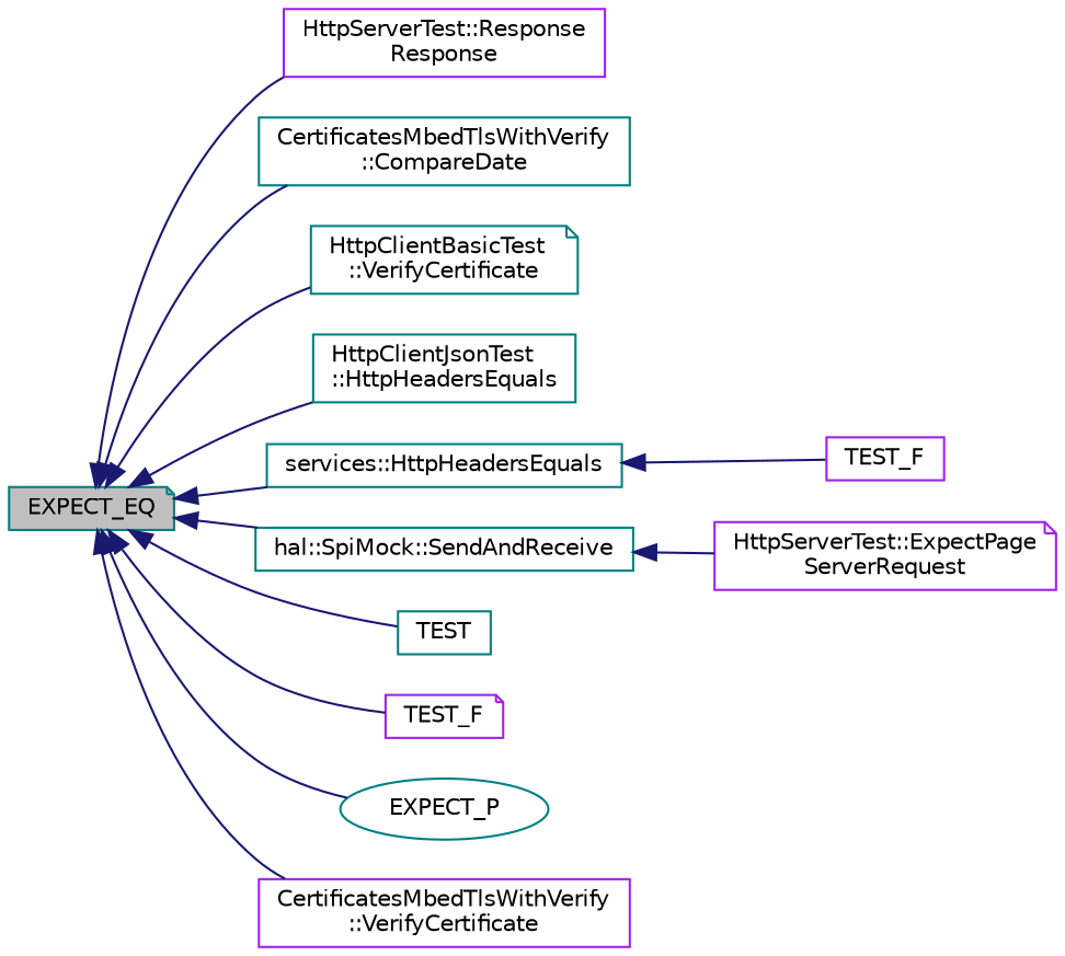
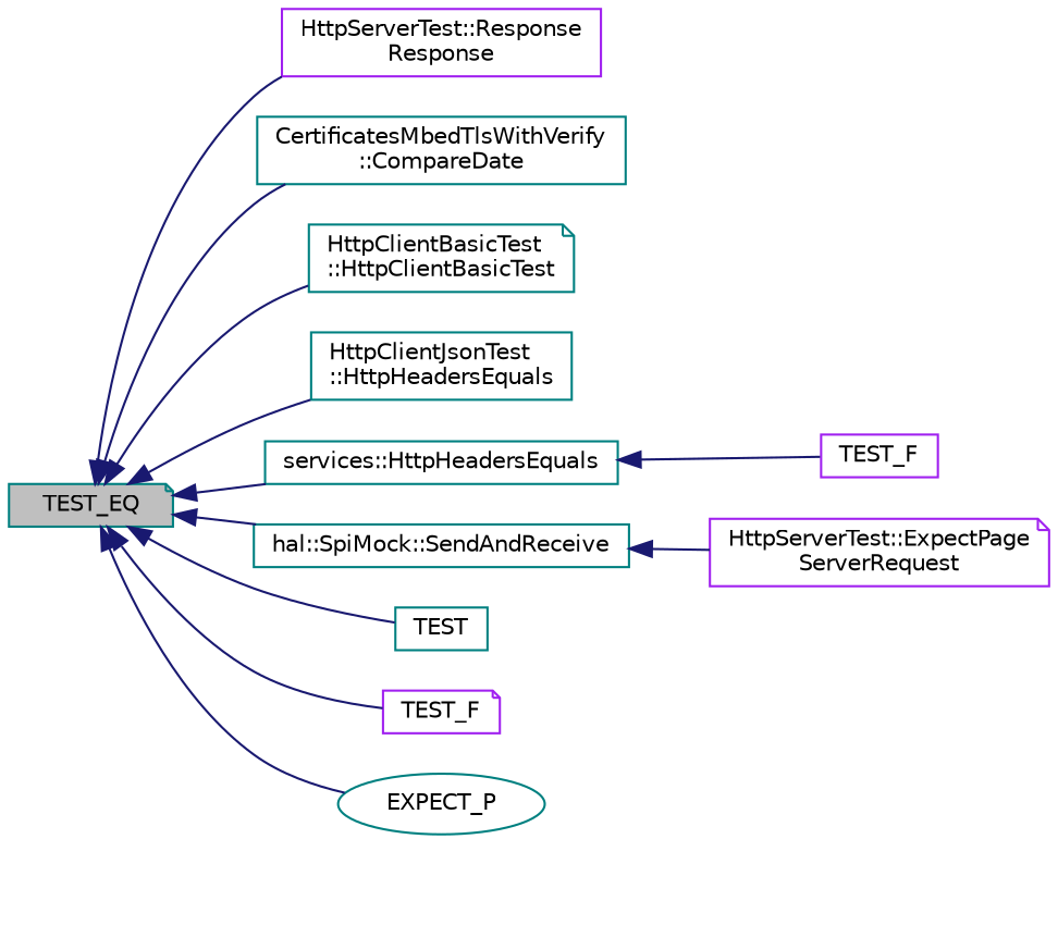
  digraph {
    rankdir=LR
    node [color=teal fillcolor=white fontname=Helvetica fontsize=10 shape=box style=filled]
    edge [color=midnightblue dir=back fontname=Helvetica fontsize=10 labelfontname=Helvetica labelfontsize=10 style=solid]
-   n1 [fillcolor=grey75 fontcolor=black height=0.2 label=EXPECT_EQ shape=note width=0.4]
+   n1 [fillcolor=grey75 fontcolor=black height=0.2 label=TEST_EQ shape=note width=0.4]
    n2 [color=purple height=0.2 label="HttpServerTest::Response\lResponse" width=0.4]
    n3 [height=0.2 label="CertificatesMbedTlsWithVerify\l::CompareDate" width=0.4]
-   n4 [height=0.2 label="HttpClientBasicTest\l::VerifyCertificate" shape=note width=0.4]
+   n4 [height=0.2 label="HttpClientBasicTest\l::HttpClientBasicTest" shape=note width=0.4]
    n5 [height=0.2 label="HttpClientJsonTest\l::HttpHeadersEquals" width=0.4]
    n6 [height=0.2 label="services::HttpHeadersEquals" width=0.4]
    n7 [height=0.2 label="hal::SpiMock::SendAndReceive" width=0.4]
    n8 [height=0.2 label=TEST width=0.4]
    n9 [color=purple height=0.2 label=TEST_F shape=note width=0.4]
    n10 [height=0.2 label=EXPECT_P shape=ellipse width=0.4]
-   n11 [color=purple height=0.2 label="CertificatesMbedTlsWithVerify\l::VerifyCertificate" width=0.4]
    n12 [color=purple height=0.2 label="HttpServerTest::ExpectPage\lServerRequest" shape=note width=0.4]
    n13 [color=purple height=0.2 label=TEST_F width=0.4]
    n1 -> n2
    n1 -> n3
    n1 -> n4
    n1 -> n5
    n1 -> n6
    n1 -> n7
    n1 -> n8
    n1 -> n9
    n1 -> n10
-   n1 -> n11
    n6 -> n13
    n7 -> n12
  }
